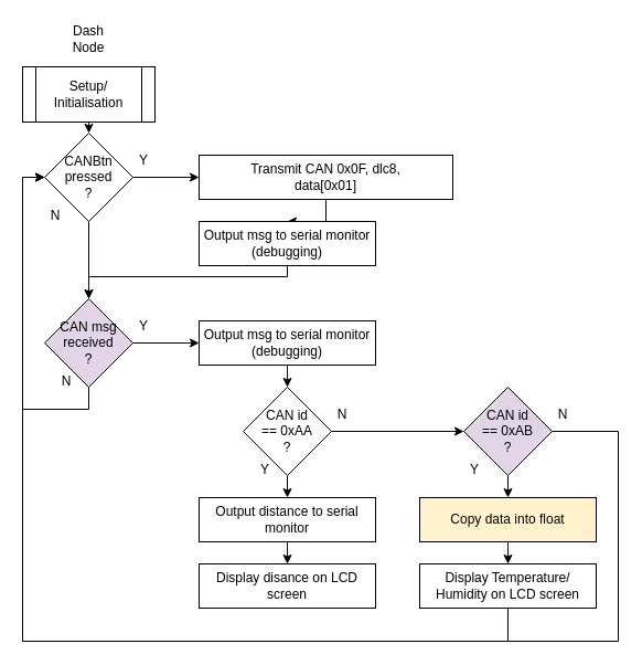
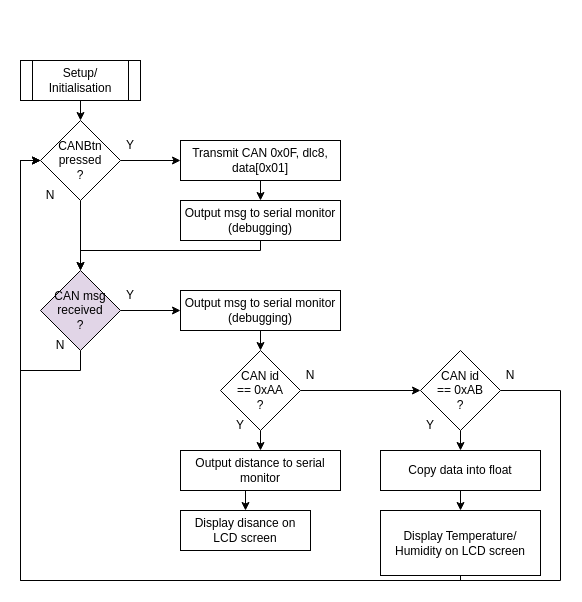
  <mxCell id="0" />
  <mxCell id="1" parent="0" />
  <mxCell id="2" style="edgeStyle=orthogonalEdgeStyle;rounded=0;orthogonalLoop=1;jettySize=auto;html=1;exitX=0.5;exitY=1;exitDx=0;exitDy=0;entryX=0.5;entryY=0;entryDx=0;entryDy=0;" edge="1" parent="1" source="3" target="7"><mxGeometry relative="1" as="geometry" /></mxCell>
- <mxCell id="3" value="Setup/ Initialisation" style="shape=process;whiteSpace=wrap;html=1;backgroundOutline=1;" vertex="1" parent="1"><mxGeometry x="20" y="60" width="120" height="50" as="geometry" /></mxCell>
- <mxCell id="4" value="Dash Node" style="text;html=1;align=center;verticalAlign=middle;whiteSpace=wrap;rounded=0;" vertex="1" parent="1"><mxGeometry x="50" y="20" width="60" height="30" as="geometry" /></mxCell>
+ <mxCell id="3" value="Setup/ Initialisation" style="shape=process;whiteSpace=wrap;html=1;backgroundOutline=1;" vertex="1" parent="1"><mxGeometry x="20" y="60" width="120" height="40" as="geometry" /></mxCell>
  <mxCell id="5" style="edgeStyle=orthogonalEdgeStyle;rounded=0;orthogonalLoop=1;jettySize=auto;html=1;exitX=1;exitY=0.5;exitDx=0;exitDy=0;" edge="1" parent="1" source="7" target="9"><mxGeometry relative="1" as="geometry" /></mxCell>
  <mxCell id="6" style="edgeStyle=orthogonalEdgeStyle;rounded=0;orthogonalLoop=1;jettySize=auto;html=1;exitX=0.5;exitY=1;exitDx=0;exitDy=0;entryX=0.5;entryY=0;entryDx=0;entryDy=0;" edge="1" parent="1" source="7" target="15"><mxGeometry relative="1" as="geometry" /></mxCell>
  <mxCell id="7" value="CANBtn&lt;div&gt;pressed&lt;/div&gt;&lt;div&gt;?&lt;/div&gt;" style="rhombus;whiteSpace=wrap;html=1;" vertex="1" parent="1"><mxGeometry x="40" y="120" width="80" height="80" as="geometry" /></mxCell>
  <mxCell id="8" style="edgeStyle=orthogonalEdgeStyle;rounded=0;orthogonalLoop=1;jettySize=auto;html=1;exitX=0.5;exitY=1;exitDx=0;exitDy=0;entryX=0.5;entryY=0;entryDx=0;entryDy=0;" edge="1" parent="1" source="9" target="12"><mxGeometry relative="1" as="geometry" /></mxCell>
- <mxCell id="9" value="Transmit CAN 0x0F, dlc8,&lt;div&gt;data[0x01]&lt;/div&gt;" style="rounded=0;whiteSpace=wrap;html=1;" vertex="1" parent="1"><mxGeometry x="180" y="140" width="230" height="40" as="geometry" /></mxCell>
+ <mxCell id="9" value="Transmit CAN 0x0F, dlc8,&lt;div&gt;data[0x01]&lt;/div&gt;" style="rounded=0;whiteSpace=wrap;html=1;" vertex="1" parent="1"><mxGeometry x="180" y="140" width="160" height="40" as="geometry" /></mxCell>
  <mxCell id="10" value="Y" style="text;html=1;align=center;verticalAlign=middle;whiteSpace=wrap;rounded=0;" vertex="1" parent="1"><mxGeometry x="100" y="130" width="60" height="30" as="geometry" /></mxCell>
  <mxCell id="11" style="edgeStyle=orthogonalEdgeStyle;rounded=0;orthogonalLoop=1;jettySize=auto;html=1;exitX=0.5;exitY=1;exitDx=0;exitDy=0;entryX=0.5;entryY=0;entryDx=0;entryDy=0;" edge="1" parent="1" source="12" target="15"><mxGeometry relative="1" as="geometry"><Array as="points"><mxPoint x="260" y="250" /><mxPoint x="80" y="250" /></Array></mxGeometry></mxCell>
  <mxCell id="12" value="Output msg to serial monitor (debugging)" style="rounded=0;whiteSpace=wrap;html=1;" vertex="1" parent="1"><mxGeometry x="180" y="200" width="160" height="40" as="geometry" /></mxCell>
  <mxCell id="13" style="edgeStyle=orthogonalEdgeStyle;rounded=0;orthogonalLoop=1;jettySize=auto;html=1;exitX=1;exitY=0.5;exitDx=0;exitDy=0;entryX=0;entryY=0.5;entryDx=0;entryDy=0;" edge="1" parent="1" source="15" target="17"><mxGeometry relative="1" as="geometry" /></mxCell>
  <mxCell id="14" style="edgeStyle=orthogonalEdgeStyle;rounded=0;orthogonalLoop=1;jettySize=auto;html=1;exitX=0.5;exitY=1;exitDx=0;exitDy=0;entryX=0;entryY=0.5;entryDx=0;entryDy=0;" edge="1" parent="1" source="15" target="7"><mxGeometry relative="1" as="geometry" /></mxCell>
  <mxCell id="15" value="CAN msg&lt;div&gt;received&lt;/div&gt;&lt;div&gt;?&lt;/div&gt;" style="rhombus;whiteSpace=wrap;html=1;fillColor=#e1d5e7;" vertex="1" parent="1"><mxGeometry x="40" y="270" width="80" height="80" as="geometry" /></mxCell>
  <mxCell id="16" style="edgeStyle=orthogonalEdgeStyle;rounded=0;orthogonalLoop=1;jettySize=auto;html=1;exitX=0.5;exitY=1;exitDx=0;exitDy=0;entryX=0.5;entryY=0;entryDx=0;entryDy=0;" edge="1" parent="1" source="17" target="21"><mxGeometry relative="1" as="geometry" /></mxCell>
  <mxCell id="17" value="Output msg to serial monitor (debugging)" style="rounded=0;whiteSpace=wrap;html=1;" vertex="1" parent="1"><mxGeometry x="180" y="290" width="160" height="40" as="geometry" /></mxCell>
  <mxCell id="18" value="N" style="text;html=1;align=center;verticalAlign=middle;whiteSpace=wrap;rounded=0;" vertex="1" parent="1"><mxGeometry x="20" y="180" width="60" height="30" as="geometry" /></mxCell>
  <mxCell id="19" style="edgeStyle=orthogonalEdgeStyle;rounded=0;orthogonalLoop=1;jettySize=auto;html=1;exitX=0.5;exitY=1;exitDx=0;exitDy=0;entryX=0.5;entryY=0;entryDx=0;entryDy=0;" edge="1" parent="1" source="21" target="26"><mxGeometry relative="1" as="geometry" /></mxCell>
  <mxCell id="20" style="edgeStyle=orthogonalEdgeStyle;rounded=0;orthogonalLoop=1;jettySize=auto;html=1;exitX=1;exitY=0.5;exitDx=0;exitDy=0;entryX=0;entryY=0.5;entryDx=0;entryDy=0;" edge="1" parent="1" source="21" target="24"><mxGeometry relative="1" as="geometry" /></mxCell>
  <mxCell id="21" value="CAN id&lt;div&gt;== 0xAA&lt;/div&gt;&lt;div&gt;?&lt;/div&gt;" style="rhombus;whiteSpace=wrap;html=1;" vertex="1" parent="1"><mxGeometry x="220" y="350" width="80" height="80" as="geometry" /></mxCell>
  <mxCell id="22" style="edgeStyle=orthogonalEdgeStyle;rounded=0;orthogonalLoop=1;jettySize=auto;html=1;exitX=0.5;exitY=1;exitDx=0;exitDy=0;entryX=0.5;entryY=0;entryDx=0;entryDy=0;" edge="1" parent="1" source="24" target="29"><mxGeometry relative="1" as="geometry" /></mxCell>
  <mxCell id="23" style="edgeStyle=orthogonalEdgeStyle;rounded=0;orthogonalLoop=1;jettySize=auto;html=1;exitX=1;exitY=0.5;exitDx=0;exitDy=0;entryX=0;entryY=0.5;entryDx=0;entryDy=0;" edge="1" parent="1" source="24" target="7"><mxGeometry relative="1" as="geometry"><Array as="points"><mxPoint x="560" y="390" /><mxPoint x="560" y="580" /><mxPoint x="20" y="580" /><mxPoint x="20" y="160" /></Array></mxGeometry></mxCell>
- <mxCell id="24" value="CAN id&lt;div&gt;== 0xAB&lt;/div&gt;&lt;div&gt;?&lt;/div&gt;" style="rhombus;whiteSpace=wrap;html=1;fillColor=#e1d5e7;" vertex="1" parent="1"><mxGeometry x="420" y="350" width="80" height="80" as="geometry" /></mxCell>
+ <mxCell id="24" value="CAN id&lt;div&gt;== 0xAB&lt;/div&gt;&lt;div&gt;?&lt;/div&gt;" style="rhombus;whiteSpace=wrap;html=1;" vertex="1" parent="1"><mxGeometry x="420" y="350" width="80" height="80" as="geometry" /></mxCell>
  <mxCell id="25" style="edgeStyle=orthogonalEdgeStyle;rounded=0;orthogonalLoop=1;jettySize=auto;html=1;exitX=0.5;exitY=1;exitDx=0;exitDy=0;entryX=0.5;entryY=0;entryDx=0;entryDy=0;" edge="1" parent="1" source="26" target="27"><mxGeometry relative="1" as="geometry" /></mxCell>
  <mxCell id="26" value="Output distance to serial monitor" style="rounded=0;whiteSpace=wrap;html=1;" vertex="1" parent="1"><mxGeometry x="180" y="450" width="160" height="40" as="geometry" /></mxCell>
- <mxCell id="27" value="Display disance on LCD screen" style="rounded=0;whiteSpace=wrap;html=1;" vertex="1" parent="1"><mxGeometry x="180" y="510" width="160" height="40" as="geometry" /></mxCell>
+ <mxCell id="27" value="Display disance on LCD screen" style="rounded=0;whiteSpace=wrap;html=1;" vertex="1" parent="1"><mxGeometry x="180" y="510" width="130" height="40" as="geometry" /></mxCell>
  <mxCell id="28" style="edgeStyle=orthogonalEdgeStyle;rounded=0;orthogonalLoop=1;jettySize=auto;html=1;exitX=0.5;exitY=1;exitDx=0;exitDy=0;entryX=0.5;entryY=0;entryDx=0;entryDy=0;" edge="1" parent="1" source="29" target="31"><mxGeometry relative="1" as="geometry" /></mxCell>
- <mxCell id="29" value="Copy data into float" style="rounded=0;whiteSpace=wrap;html=1;fillColor=#fff2cc;" vertex="1" parent="1"><mxGeometry x="380" y="450" width="160" height="40" as="geometry" /></mxCell>
+ <mxCell id="29" value="Copy data into float" style="rounded=0;whiteSpace=wrap;html=1;" vertex="1" parent="1"><mxGeometry x="380" y="450" width="160" height="40" as="geometry" /></mxCell>
  <mxCell id="30" style="edgeStyle=orthogonalEdgeStyle;rounded=0;orthogonalLoop=1;jettySize=auto;html=1;exitX=0.5;exitY=1;exitDx=0;exitDy=0;entryX=0;entryY=0.5;entryDx=0;entryDy=0;" edge="1" parent="1" source="31" target="7"><mxGeometry relative="1" as="geometry"><Array as="points"><mxPoint x="460" y="580" /><mxPoint x="20" y="580" /><mxPoint x="20" y="160" /></Array></mxGeometry></mxCell>
- <mxCell id="31" value="Display Temperature/ Humidity on LCD screen" style="rounded=0;whiteSpace=wrap;html=1;" vertex="1" parent="1"><mxGeometry x="380" y="510" width="160" height="40" as="geometry" /></mxCell>
+ <mxCell id="31" value="Display Temperature/ Humidity on LCD screen" style="rounded=0;whiteSpace=wrap;html=1;" vertex="1" parent="1"><mxGeometry x="380" y="510" width="160" height="65" as="geometry" /></mxCell>
  <mxCell id="32" value="Y" style="text;html=1;align=center;verticalAlign=middle;whiteSpace=wrap;rounded=0;" vertex="1" parent="1"><mxGeometry x="210" y="410" width="60" height="30" as="geometry" /></mxCell>
  <mxCell id="33" value="N" style="text;html=1;align=center;verticalAlign=middle;whiteSpace=wrap;rounded=0;" vertex="1" parent="1"><mxGeometry x="280" y="360" width="60" height="30" as="geometry" /></mxCell>
  <mxCell id="34" value="Y" style="text;html=1;align=center;verticalAlign=middle;whiteSpace=wrap;rounded=0;" vertex="1" parent="1"><mxGeometry x="400" y="410" width="60" height="30" as="geometry" /></mxCell>
  <mxCell id="35" value="Y" style="text;html=1;align=center;verticalAlign=middle;whiteSpace=wrap;rounded=0;" vertex="1" parent="1"><mxGeometry x="100" y="280" width="60" height="30" as="geometry" /></mxCell>
  <mxCell id="36" value="N" style="text;html=1;align=center;verticalAlign=middle;whiteSpace=wrap;rounded=0;" vertex="1" parent="1"><mxGeometry x="30" y="330" width="60" height="30" as="geometry" /></mxCell>
  <mxCell id="37" value="N" style="text;html=1;align=center;verticalAlign=middle;whiteSpace=wrap;rounded=0;" vertex="1" parent="1"><mxGeometry x="480" y="360" width="60" height="30" as="geometry" /></mxCell>
